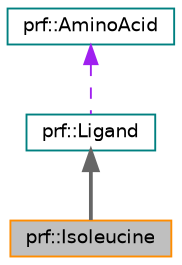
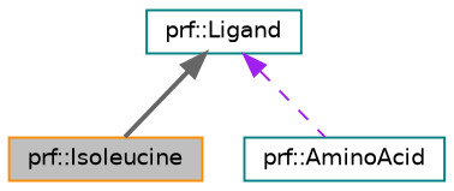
  digraph {
    node [color=teal fontname=Helvetica fontsize=10 shape=record]
    edge [dir=back fontname=Helvetica fontsize=10 labelfontname=Helvetica labelfontsize=10]
    n1 [color=darkorange fillcolor=grey75 fontcolor=black height=0.2 label="prf::Isoleucine" style=filled width=0.4]
    n2 [height=0.2 label="prf::AminoAcid" width=0.4]
    n3 [height=0.2 label="prf::Ligand" width=0.4]
    n3 -> n1 [color=gray40 style=bold]
-   n2 -> n3 [color=purple style=dashed]
+   n3 -> n2 [color=purple style=dashed]
  }
